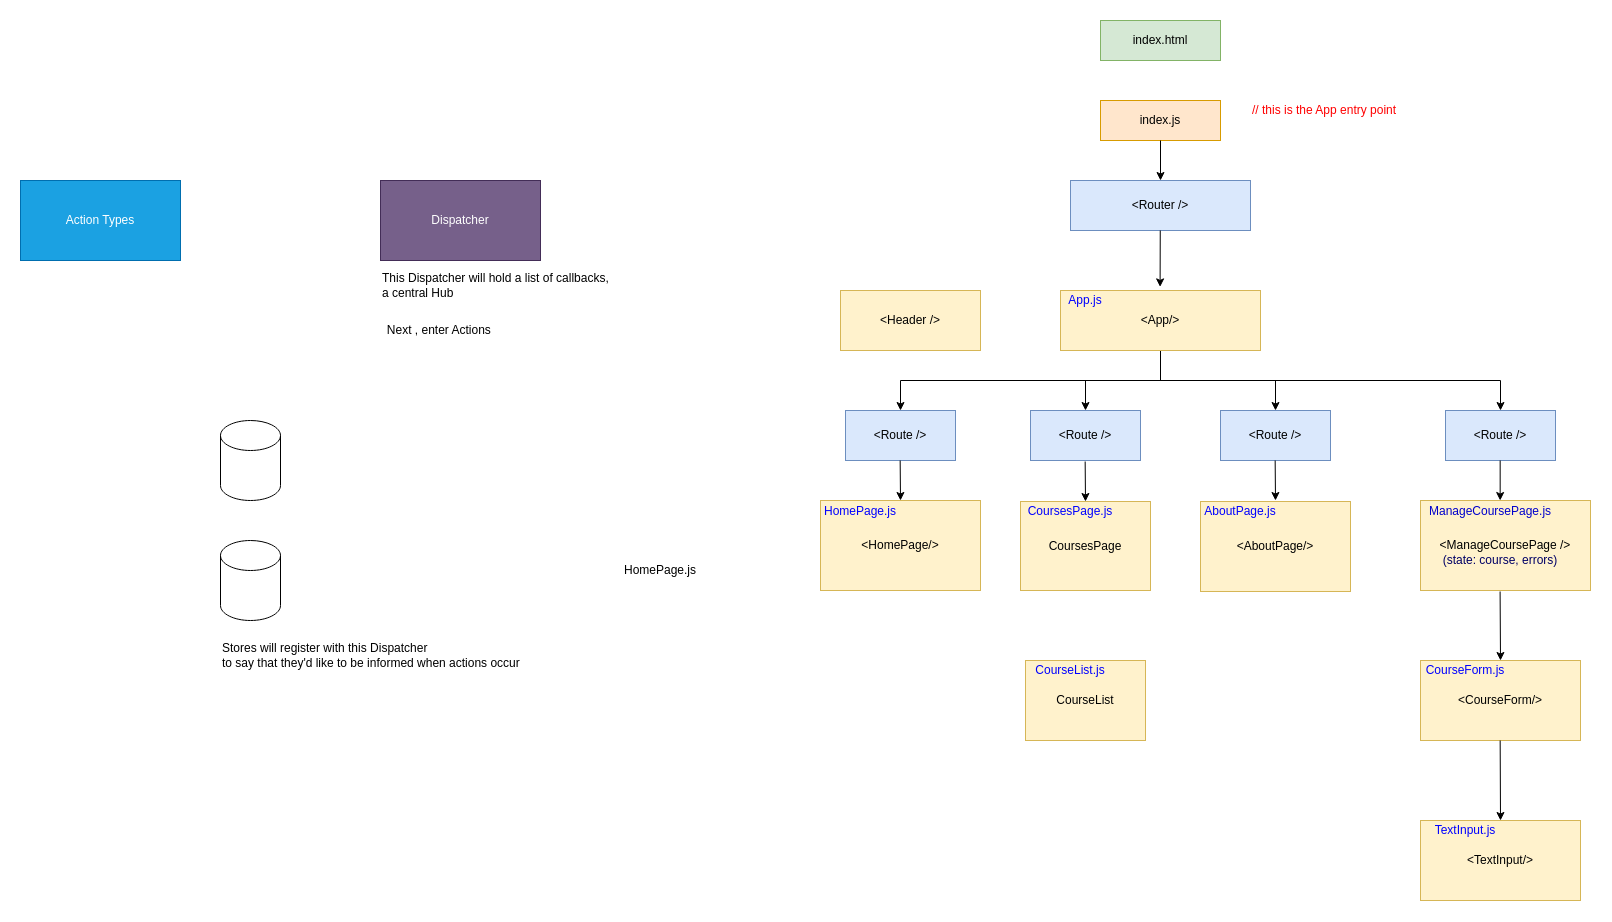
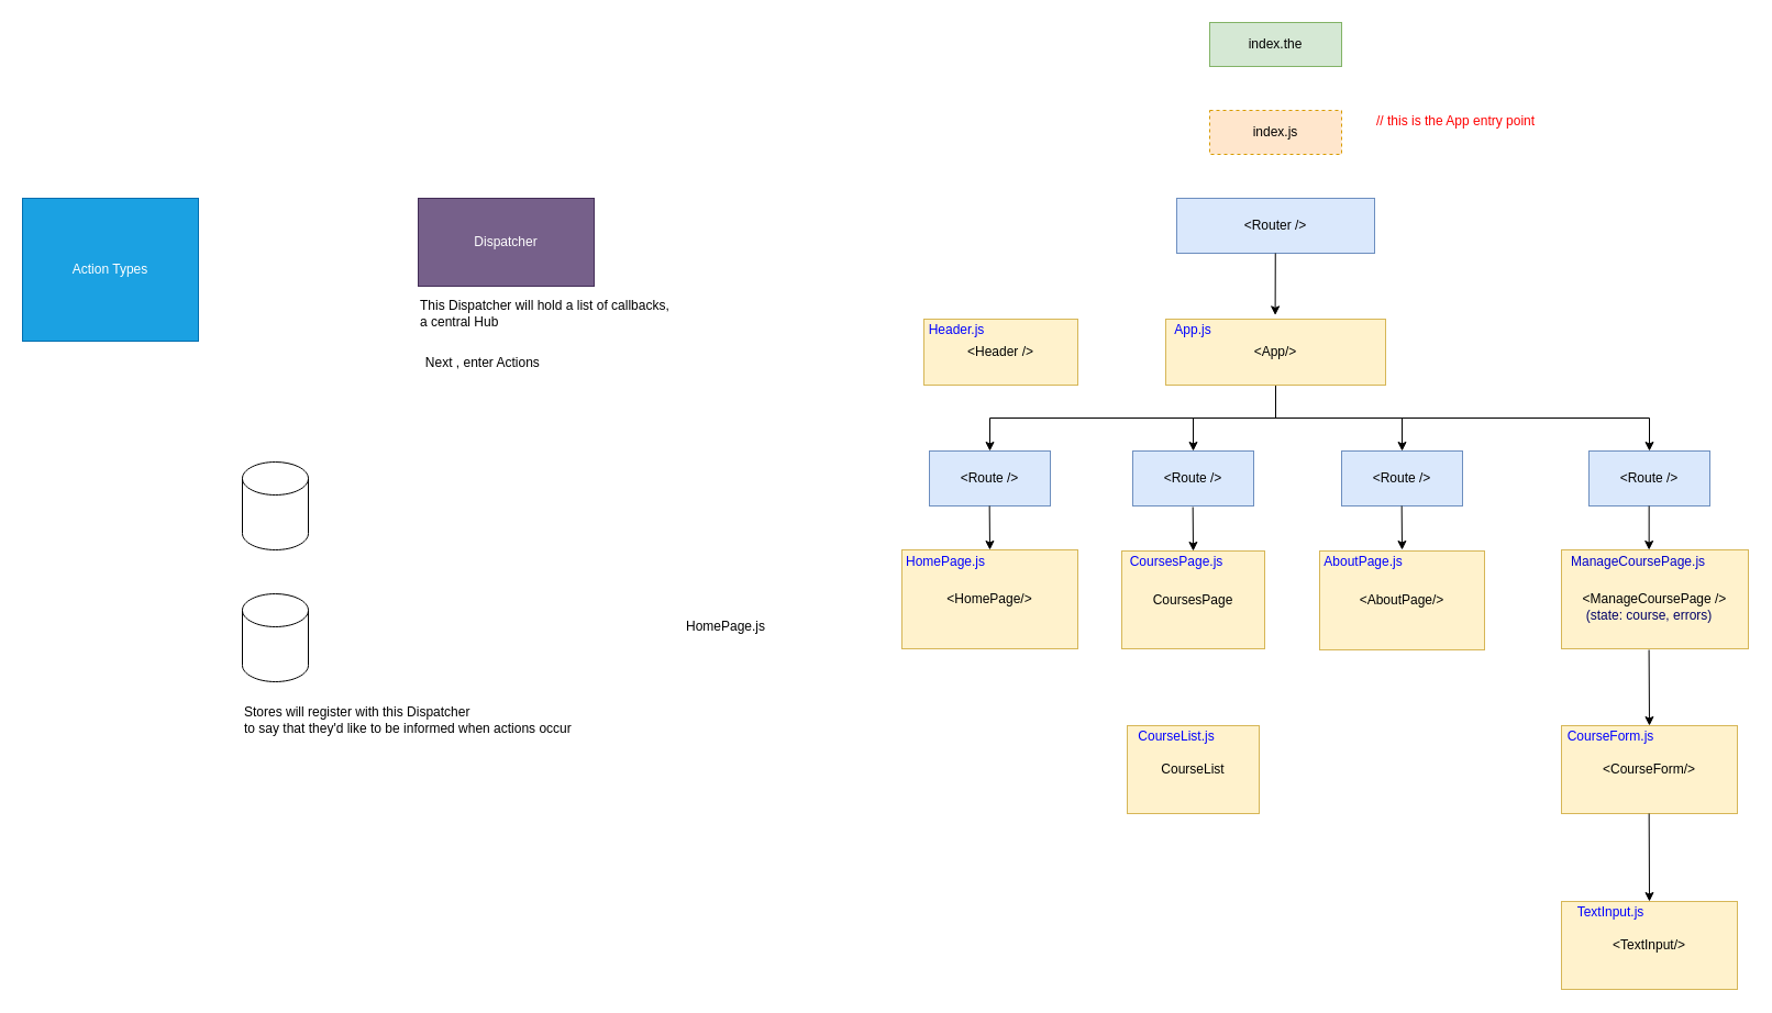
  <mxCell id="0" />
  <mxCell id="1" parent="0" />
- <mxCell id="2" value="index.js" style="rounded=0;whiteSpace=wrap;html=1;fillColor=#ffe6cc;strokeColor=#d79b00;" parent="1" vertex="1"><mxGeometry x="1100" y="100" width="120" height="40" as="geometry" /></mxCell>
+ <mxCell id="2" value="index.js" style="rounded=0;whiteSpace=wrap;html=1;fillColor=#ffe6cc;strokeColor=#d79b00;dashed=1;" parent="1" vertex="1"><mxGeometry x="1100" y="100" width="120" height="40" as="geometry" /></mxCell>
  <mxCell id="3" style="edgeStyle=orthogonalEdgeStyle;rounded=0;orthogonalLoop=1;jettySize=auto;html=1;exitX=0.5;exitY=1;exitDx=0;exitDy=0;entryX=0.5;entryY=0;entryDx=0;entryDy=0;" parent="1" source="7" target="19" edge="1"><mxGeometry relative="1" as="geometry" /></mxCell>
  <mxCell id="4" style="edgeStyle=orthogonalEdgeStyle;rounded=0;orthogonalLoop=1;jettySize=auto;html=1;exitX=0.5;exitY=1;exitDx=0;exitDy=0;entryX=0.5;entryY=0;entryDx=0;entryDy=0;" parent="1" source="7" target="27" edge="1"><mxGeometry relative="1" as="geometry" /></mxCell>
  <mxCell id="5" style="edgeStyle=orthogonalEdgeStyle;rounded=0;orthogonalLoop=1;jettySize=auto;html=1;exitX=0.5;exitY=1;exitDx=0;exitDy=0;entryX=0.5;entryY=0;entryDx=0;entryDy=0;" parent="1" source="7" target="28" edge="1"><mxGeometry relative="1" as="geometry" /></mxCell>
  <mxCell id="6" style="edgeStyle=orthogonalEdgeStyle;rounded=0;orthogonalLoop=1;jettySize=auto;html=1;exitX=0.5;exitY=1;exitDx=0;exitDy=0;entryX=0.5;entryY=0;entryDx=0;entryDy=0;" parent="1" source="7" target="34" edge="1"><mxGeometry relative="1" as="geometry" /></mxCell>
  <mxCell id="7" value="&amp;lt;App/&amp;gt;" style="rounded=0;whiteSpace=wrap;html=1;fillColor=#fff2cc;strokeColor=#d6b656;" parent="1" vertex="1"><mxGeometry x="1060" y="290" width="200" height="60" as="geometry" /></mxCell>
  <mxCell id="8" value="&amp;lt;HomePage/&amp;gt;" style="rounded=0;whiteSpace=wrap;html=1;fillColor=#fff2cc;strokeColor=#d6b656;" parent="1" vertex="1"><mxGeometry x="820" y="500" width="160" height="90" as="geometry" /></mxCell>
  <mxCell id="9" value="HomePage.js" style="text;html=1;strokeColor=none;fillColor=none;align=center;verticalAlign=middle;whiteSpace=wrap;rounded=0;" parent="1" vertex="1"><mxGeometry x="640" y="560" width="40" height="20" as="geometry" /></mxCell>
  <mxCell id="10" value="App.js" style="text;html=1;strokeColor=none;fillColor=none;align=center;verticalAlign=middle;whiteSpace=wrap;rounded=0;fontColor=#0000FF;" parent="1" vertex="1"><mxGeometry x="1065" y="290" width="40" height="20" as="geometry" /></mxCell>
  <mxCell id="11" value="&amp;lt;Header /&amp;gt;" style="rounded=0;whiteSpace=wrap;html=1;fillColor=#fff2cc;strokeColor=#d6b656;" parent="1" vertex="1"><mxGeometry x="840" y="290" width="140" height="60" as="geometry" /></mxCell>
  <mxCell id="12" value="&amp;lt;Router /&amp;gt;" style="rounded=0;whiteSpace=wrap;html=1;fillColor=#dae8fc;strokeColor=#6c8ebf;" parent="1" vertex="1"><mxGeometry x="1070" y="180" width="180" height="50" as="geometry" /></mxCell>
  <mxCell id="13" value="HomePage.js" style="text;html=1;strokeColor=none;fillColor=none;align=center;verticalAlign=middle;whiteSpace=wrap;rounded=0;fontColor=#0000FF;" parent="1" vertex="1"><mxGeometry x="840" y="501" width="40" height="20" as="geometry" /></mxCell>
  <mxCell id="14" value="CoursesPage" style="rounded=0;whiteSpace=wrap;html=1;fillColor=#fff2cc;strokeColor=#d6b656;" parent="1" vertex="1"><mxGeometry x="1020" y="501" width="130" height="89" as="geometry" /></mxCell>
  <mxCell id="15" value="&amp;lt;AboutPage/&amp;gt;" style="rounded=0;whiteSpace=wrap;html=1;fillColor=#fff2cc;strokeColor=#d6b656;" parent="1" vertex="1"><mxGeometry x="1200" y="501" width="150" height="90" as="geometry" /></mxCell>
  <mxCell id="16" value="AboutPage.js" style="text;html=1;strokeColor=none;fillColor=none;align=center;verticalAlign=middle;whiteSpace=wrap;rounded=0;fontColor=#0000FF;" parent="1" vertex="1"><mxGeometry x="1220" y="501" width="40" height="20" as="geometry" /></mxCell>
  <mxCell id="17" value="&amp;lt;ManageCoursePage /&amp;gt;" style="rounded=0;whiteSpace=wrap;html=1;fillColor=#fff2cc;strokeColor=#d6b656;" parent="1" vertex="1"><mxGeometry x="1420" y="500" width="170" height="90" as="geometry" /></mxCell>
  <mxCell id="18" value="ManageCoursePage.js" style="text;html=1;strokeColor=none;fillColor=none;align=center;verticalAlign=middle;whiteSpace=wrap;rounded=0;fontColor=#0000CC;" parent="1" vertex="1"><mxGeometry x="1470" y="501" width="40" height="20" as="geometry" /></mxCell>
  <mxCell id="19" value="&amp;lt;Route /&amp;gt;" style="text;html=1;strokeColor=#6c8ebf;fillColor=#dae8fc;align=center;verticalAlign=middle;whiteSpace=wrap;rounded=0;" parent="1" vertex="1"><mxGeometry x="845" y="410" width="110" height="50" as="geometry" /></mxCell>
  <mxCell id="20" value="CourseList" style="rounded=0;whiteSpace=wrap;html=1;fillColor=#fff2cc;strokeColor=#d6b656;" parent="1" vertex="1"><mxGeometry x="1025" y="660" width="120" height="80" as="geometry" /></mxCell>
  <mxCell id="21" value="CourseList.js" style="text;html=1;strokeColor=none;fillColor=none;align=center;verticalAlign=middle;whiteSpace=wrap;rounded=0;fontColor=#0000FF;" parent="1" vertex="1"><mxGeometry x="1050" y="660" width="40" height="20" as="geometry" /></mxCell>
  <mxCell id="22" value="&lt;font color=&quot;#ff0000&quot;&gt;// this is the App entry point&lt;/font&gt;" style="text;html=1;strokeColor=none;fillColor=none;align=left;verticalAlign=middle;whiteSpace=wrap;rounded=0;" parent="1" vertex="1"><mxGeometry x="1250" y="100" width="220" height="20" as="geometry" /></mxCell>
  <mxCell id="23" value="Dispatcher" style="rounded=0;whiteSpace=wrap;html=1;fillColor=#76608a;strokeColor=#432D57;fontColor=#ffffff;" parent="1" vertex="1"><mxGeometry x="380" y="180" width="160" height="80" as="geometry" /></mxCell>
  <mxCell id="24" value="CoursesPage.js" style="text;html=1;strokeColor=none;fillColor=none;align=center;verticalAlign=middle;whiteSpace=wrap;rounded=0;fontColor=#0000FF;" parent="1" vertex="1"><mxGeometry x="1050" y="501" width="40" height="20" as="geometry" /></mxCell>
- <mxCell id="25" value="" style="endArrow=classic;html=1;exitX=0.5;exitY=1;exitDx=0;exitDy=0;entryX=0.5;entryY=0;entryDx=0;entryDy=0;" parent="1" source="2" target="12" edge="1"><mxGeometry width="50" height="50" relative="1" as="geometry"><mxPoint x="1310" y="208" as="sourcePoint" /><mxPoint x="1360" y="158" as="targetPoint" /></mxGeometry></mxCell>
  <mxCell id="26" value="" style="endArrow=classic;html=1;entryX=0.498;entryY=-0.06;entryDx=0;entryDy=0;entryPerimeter=0;" parent="1" target="7" edge="1"><mxGeometry width="50" height="50" relative="1" as="geometry"><mxPoint x="1159.75" y="230" as="sourcePoint" /><mxPoint x="1159.75" y="280" as="targetPoint" /></mxGeometry></mxCell>
  <mxCell id="27" value="&amp;lt;Route /&amp;gt;" style="text;html=1;strokeColor=#6c8ebf;fillColor=#dae8fc;align=center;verticalAlign=middle;whiteSpace=wrap;rounded=0;" parent="1" vertex="1"><mxGeometry x="1030" y="410" width="110" height="50" as="geometry" /></mxCell>
  <mxCell id="28" value="&amp;lt;Route /&amp;gt;" style="text;html=1;strokeColor=#6c8ebf;fillColor=#dae8fc;align=center;verticalAlign=middle;whiteSpace=wrap;rounded=0;" parent="1" vertex="1"><mxGeometry x="1220" y="410" width="110" height="50" as="geometry" /></mxCell>
- <mxCell id="30" value="index.html" style="rounded=0;whiteSpace=wrap;html=1;fillColor=#d5e8d4;strokeColor=#82b366;" parent="1" vertex="1"><mxGeometry x="1100" y="20" width="120" height="40" as="geometry" /></mxCell>
+ <mxCell id="29" value="Header.js" style="text;html=1;strokeColor=none;fillColor=none;align=center;verticalAlign=middle;whiteSpace=wrap;rounded=0;fontColor=#0000FF;" parent="1" vertex="1"><mxGeometry x="850" y="290" width="40" height="20" as="geometry" /></mxCell>
+ <mxCell id="30" value="index.the" style="rounded=0;whiteSpace=wrap;html=1;fillColor=#d5e8d4;strokeColor=#82b366;" parent="1" vertex="1"><mxGeometry x="1100" y="20" width="120" height="40" as="geometry" /></mxCell>
  <mxCell id="31" value="" style="endArrow=classic;html=1;" parent="1" edge="1"><mxGeometry width="50" height="50" relative="1" as="geometry"><mxPoint x="899.67" y="460" as="sourcePoint" /><mxPoint x="900" y="500" as="targetPoint" /></mxGeometry></mxCell>
  <mxCell id="32" value="" style="endArrow=classic;html=1;" parent="1" edge="1"><mxGeometry width="50" height="50" relative="1" as="geometry"><mxPoint x="1084.67" y="461" as="sourcePoint" /><mxPoint x="1085" y="501" as="targetPoint" /></mxGeometry></mxCell>
  <mxCell id="33" value="" style="endArrow=classic;html=1;" parent="1" edge="1"><mxGeometry width="50" height="50" relative="1" as="geometry"><mxPoint x="1274.67" y="460" as="sourcePoint" /><mxPoint x="1275" y="500" as="targetPoint" /></mxGeometry></mxCell>
  <mxCell id="34" value="&amp;lt;Route /&amp;gt;" style="text;html=1;strokeColor=#6c8ebf;fillColor=#dae8fc;align=center;verticalAlign=middle;whiteSpace=wrap;rounded=0;" parent="1" vertex="1"><mxGeometry x="1445" y="410" width="110" height="50" as="geometry" /></mxCell>
  <mxCell id="35" value="" style="endArrow=classic;html=1;" parent="1" edge="1"><mxGeometry width="50" height="50" relative="1" as="geometry"><mxPoint x="1499.67" y="460" as="sourcePoint" /><mxPoint x="1499.67" y="500" as="targetPoint" /></mxGeometry></mxCell>
  <mxCell id="36" value="&amp;lt;CourseForm/&amp;gt;" style="rounded=0;whiteSpace=wrap;html=1;fillColor=#fff2cc;strokeColor=#d6b656;" parent="1" vertex="1"><mxGeometry x="1420" y="660" width="160" height="80" as="geometry" /></mxCell>
  <mxCell id="37" value="CourseForm.js" style="text;html=1;strokeColor=none;fillColor=none;align=center;verticalAlign=middle;whiteSpace=wrap;rounded=0;fontColor=#0000FF;" parent="1" vertex="1"><mxGeometry x="1445" y="660" width="40" height="20" as="geometry" /></mxCell>
  <mxCell id="38" value="&amp;lt;TextInput/&amp;gt;" style="rounded=0;whiteSpace=wrap;html=1;fillColor=#fff2cc;strokeColor=#d6b656;" parent="1" vertex="1"><mxGeometry x="1420" y="820" width="160" height="80" as="geometry" /></mxCell>
  <mxCell id="39" value="TextInput.js" style="text;html=1;strokeColor=none;fillColor=none;align=center;verticalAlign=middle;whiteSpace=wrap;rounded=0;fontColor=#0000FF;" parent="1" vertex="1"><mxGeometry x="1445" y="820" width="40" height="20" as="geometry" /></mxCell>
  <mxCell id="40" value="" style="endArrow=classic;html=1;entryX=0.5;entryY=0;entryDx=0;entryDy=0;" parent="1" target="38" edge="1"><mxGeometry width="50" height="50" relative="1" as="geometry"><mxPoint x="1499.67" y="740" as="sourcePoint" /><mxPoint x="1499.67" y="810" as="targetPoint" /></mxGeometry></mxCell>
  <mxCell id="41" value="(state: course, errors)" style="text;html=1;strokeColor=none;fillColor=none;align=center;verticalAlign=middle;whiteSpace=wrap;rounded=0;fontColor=#000066;" parent="1" vertex="1"><mxGeometry x="1440" y="550" width="120" height="20" as="geometry" /></mxCell>
  <mxCell id="42" value="" style="endArrow=classic;html=1;entryX=0.5;entryY=0;entryDx=0;entryDy=0;" parent="1" target="36" edge="1"><mxGeometry width="50" height="50" relative="1" as="geometry"><mxPoint x="1499.6" y="591" as="sourcePoint" /><mxPoint x="1499.6" y="651" as="targetPoint" /></mxGeometry></mxCell>
  <mxCell id="43" value="This Dispatcher will hold a list of callbacks, &lt;br&gt;a central Hub" style="text;html=1;align=left;verticalAlign=middle;resizable=0;points=[];autosize=1;" parent="1" vertex="1"><mxGeometry x="380" y="270" width="240" height="30" as="geometry" /></mxCell>
  <mxCell id="44" value="" style="shape=cylinder3;whiteSpace=wrap;html=1;boundedLbl=1;backgroundOutline=1;size=15;" parent="1" vertex="1"><mxGeometry x="220" y="420" width="60" height="80" as="geometry" /></mxCell>
  <mxCell id="45" value="" style="shape=cylinder3;whiteSpace=wrap;html=1;boundedLbl=1;backgroundOutline=1;size=15;" parent="1" vertex="1"><mxGeometry x="220" y="540" width="60" height="80" as="geometry" /></mxCell>
  <mxCell id="46" value="Stores will register with this Dispatcher &lt;br&gt;to say that they'd like to be informed when actions occur" style="text;html=1;align=left;verticalAlign=middle;resizable=0;points=[];autosize=1;" parent="1" vertex="1"><mxGeometry x="220" y="640" width="310" height="30" as="geometry" /></mxCell>
  <mxCell id="47" value="Next , enter Actions&amp;nbsp;&lt;br&gt;" style="text;html=1;align=center;verticalAlign=middle;resizable=0;points=[];autosize=1;" parent="1" vertex="1"><mxGeometry x="380" y="320" width="120" height="20" as="geometry" /></mxCell>
- <mxCell id="48" value="Action Types" style="rounded=0;whiteSpace=wrap;html=1;fillColor=#1ba1e2;strokeColor=#006EAF;fontColor=#ffffff;" vertex="1" parent="1"><mxGeometry x="20" y="180" width="160" height="80" as="geometry" /></mxCell>
+ <mxCell id="48" value="Action Types" style="rounded=0;whiteSpace=wrap;html=1;fillColor=#1ba1e2;strokeColor=#006EAF;fontColor=#ffffff;" vertex="1" parent="1"><mxGeometry x="20" y="180" width="160" height="130" as="geometry" /></mxCell>
